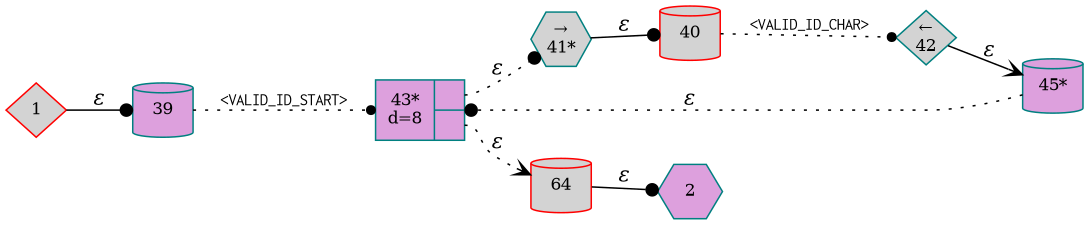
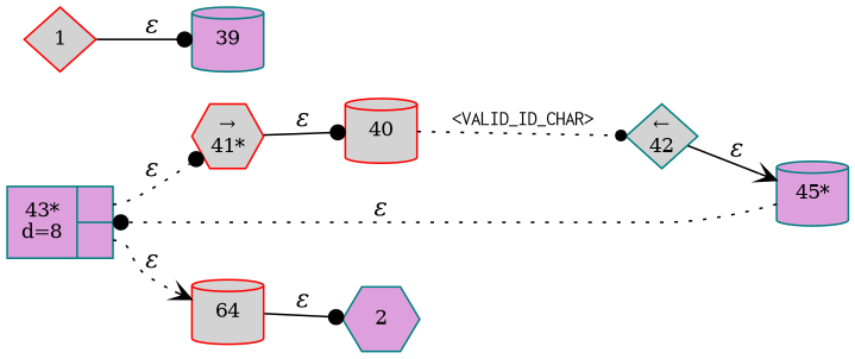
  digraph {
    rankdir=LR
    node [color=teal fillcolor=lightgrey fixedsize=true fontsize=11 shape=cylinder style=filled peripheries=1]
    edge [arrowhead=dot fontname="Times-Italic" style=dotted]
    n1 [fillcolor=plum label=2 shape=hexagon width=.6 peripheries=""]
    n2 [color=red label=1 shape=diamond width=.55]
    n3 [fillcolor=plum label=39 width=.55]
    n4 [fillcolor=plum fixedsize=false label="{43*\nd=8|{<p0>|<p1>}}" shape=record]
-   n5 [label="&rarr;\n41*" shape=hexagon width=.55]
+   n5 [color=red label="&rarr;\n41*" shape=hexagon width=.55]
    n6 [color=red label=64 width=.55]
    n7 [color=red label=40 width=.55]
    n8 [label="&larr;\n42" shape=diamond width=.55]
    n9 [fillcolor=plum label="45*" width=.55]
    n2 -> n3 [label="&epsilon;" style=solid]
-   n3 -> n4 [arrowsize=.7 fontname=Courier fontsize=11 label="<VALID_ID_START>"]
    n4 -> n5 [label="&epsilon;" tailport=p0]
    n4 -> n6 [arrowhead=vee label="&epsilon;" tailport=p1]
    n5 -> n7 [label="&epsilon;" style=solid]
    n6 -> n1 [label="&epsilon;" style=solid]
    n7 -> n8 [arrowsize=.7 fontname=Courier fontsize=11 label="<VALID_ID_CHAR>"]
    n8 -> n9 [arrowhead=vee label="&epsilon;" style=solid]
    n9 -> n4 [label="&epsilon;"]
  }
